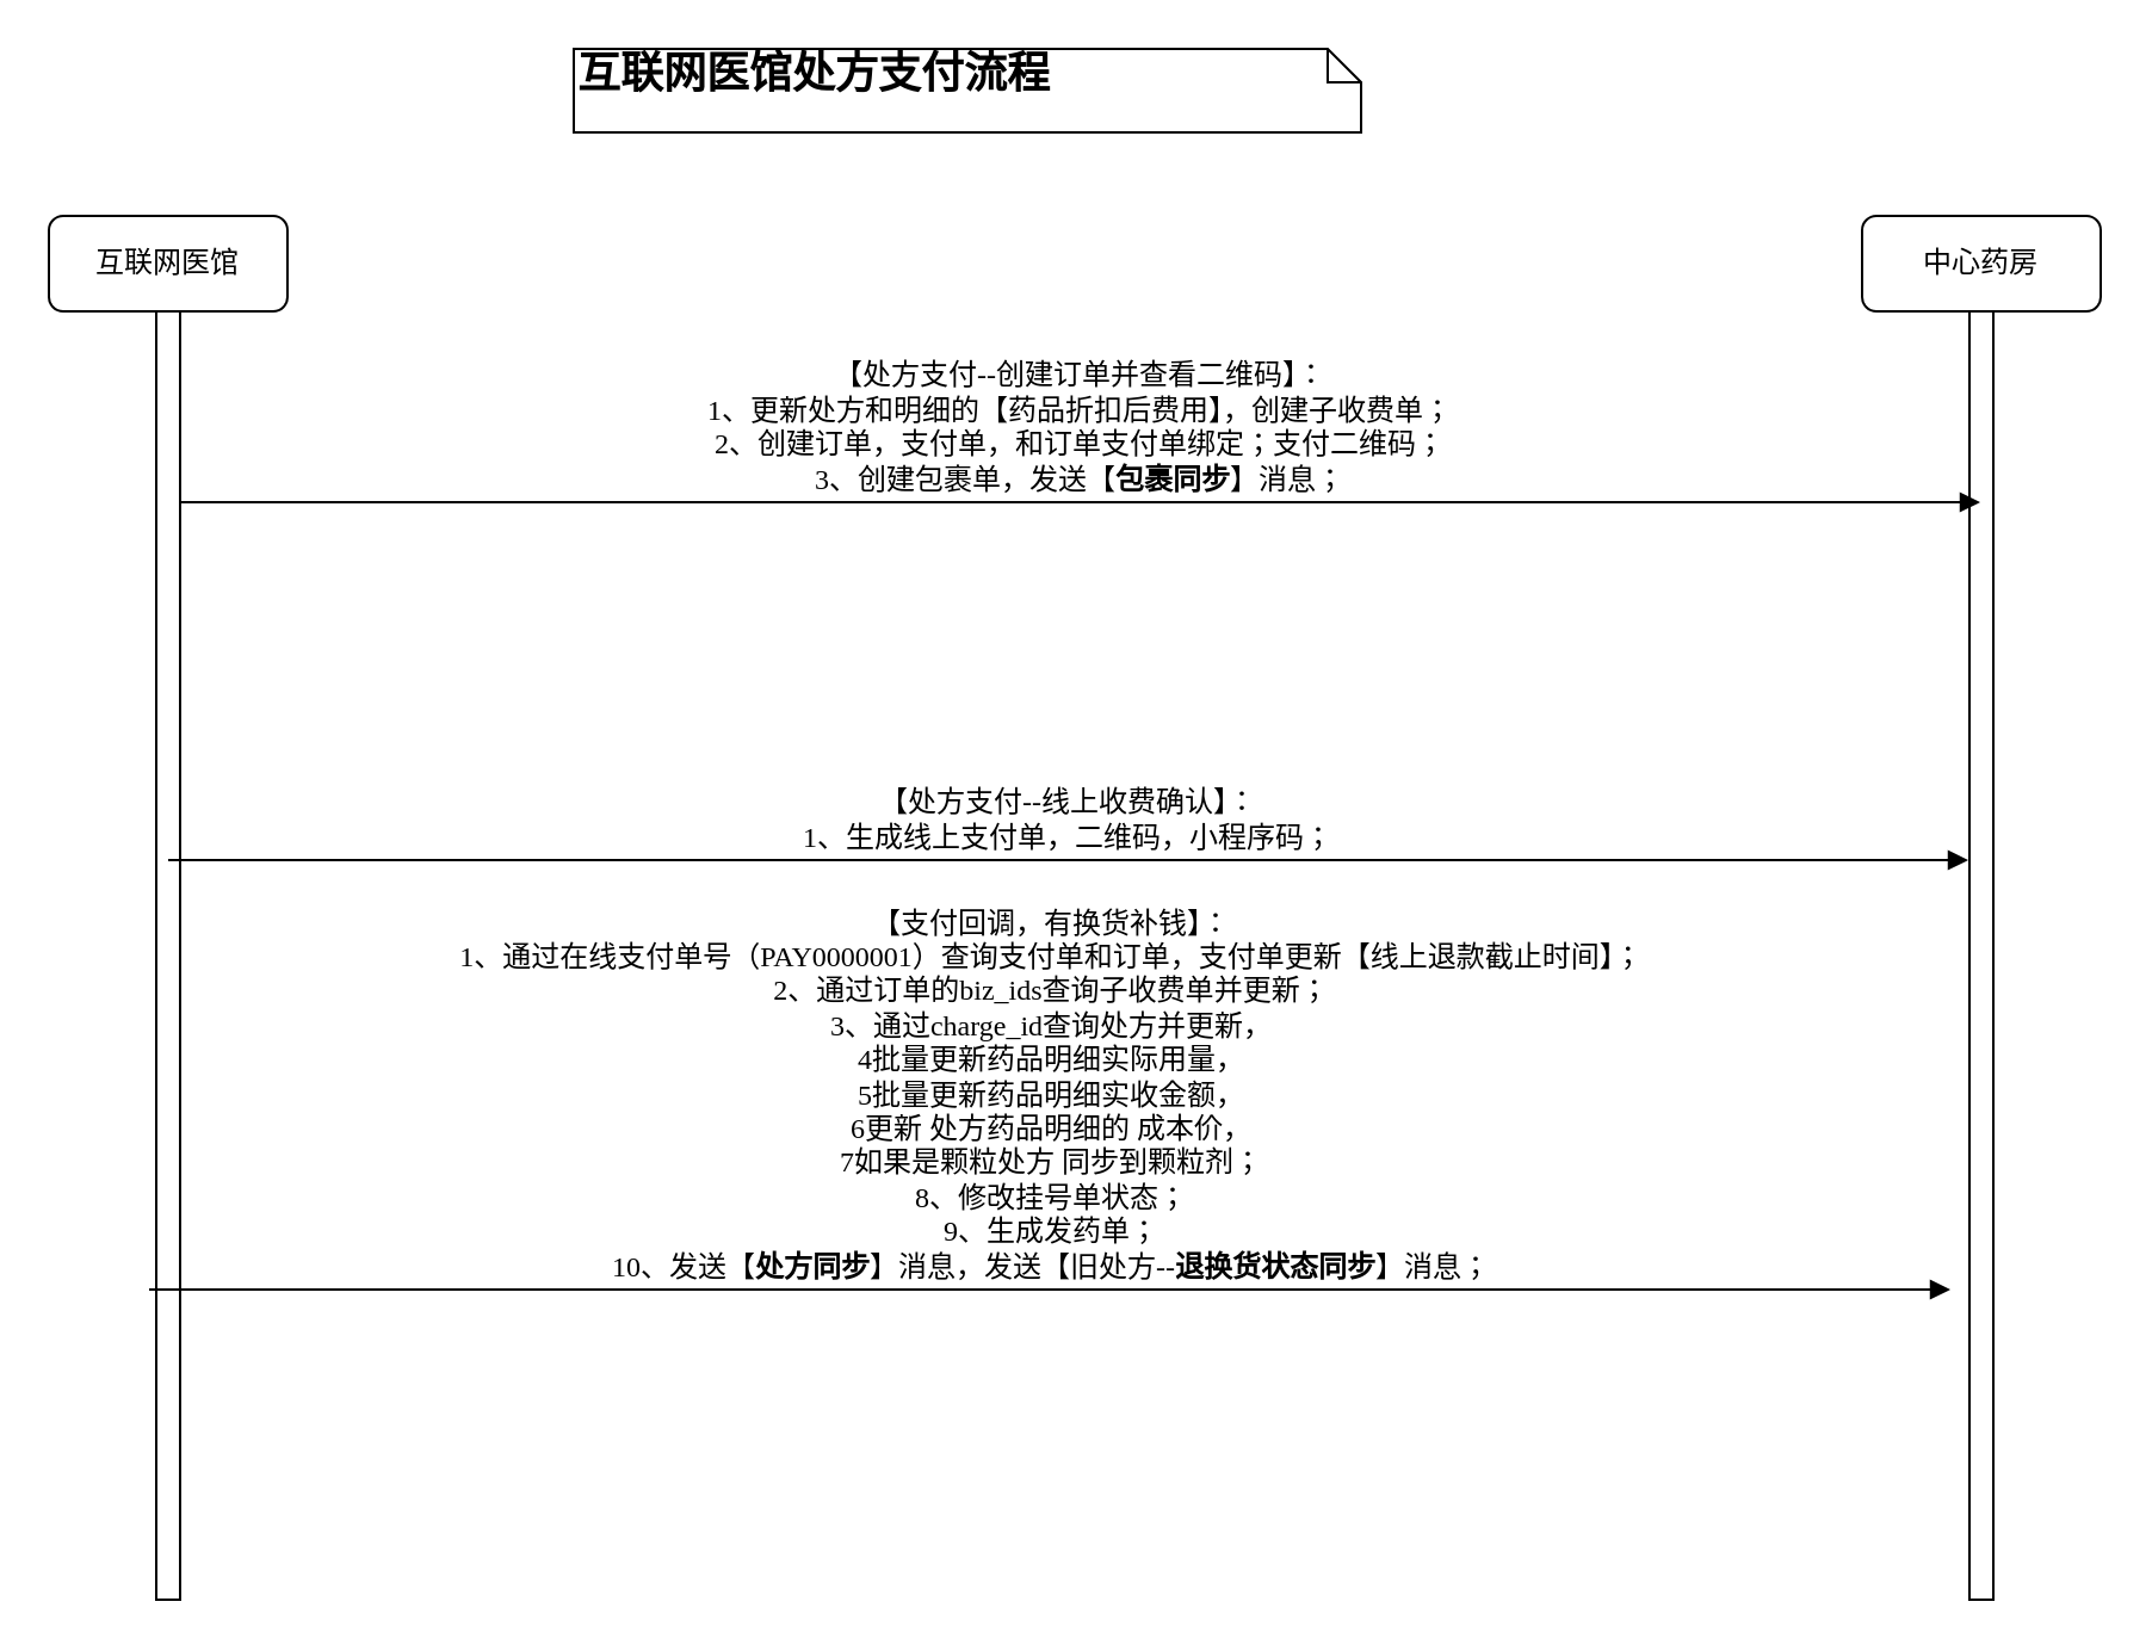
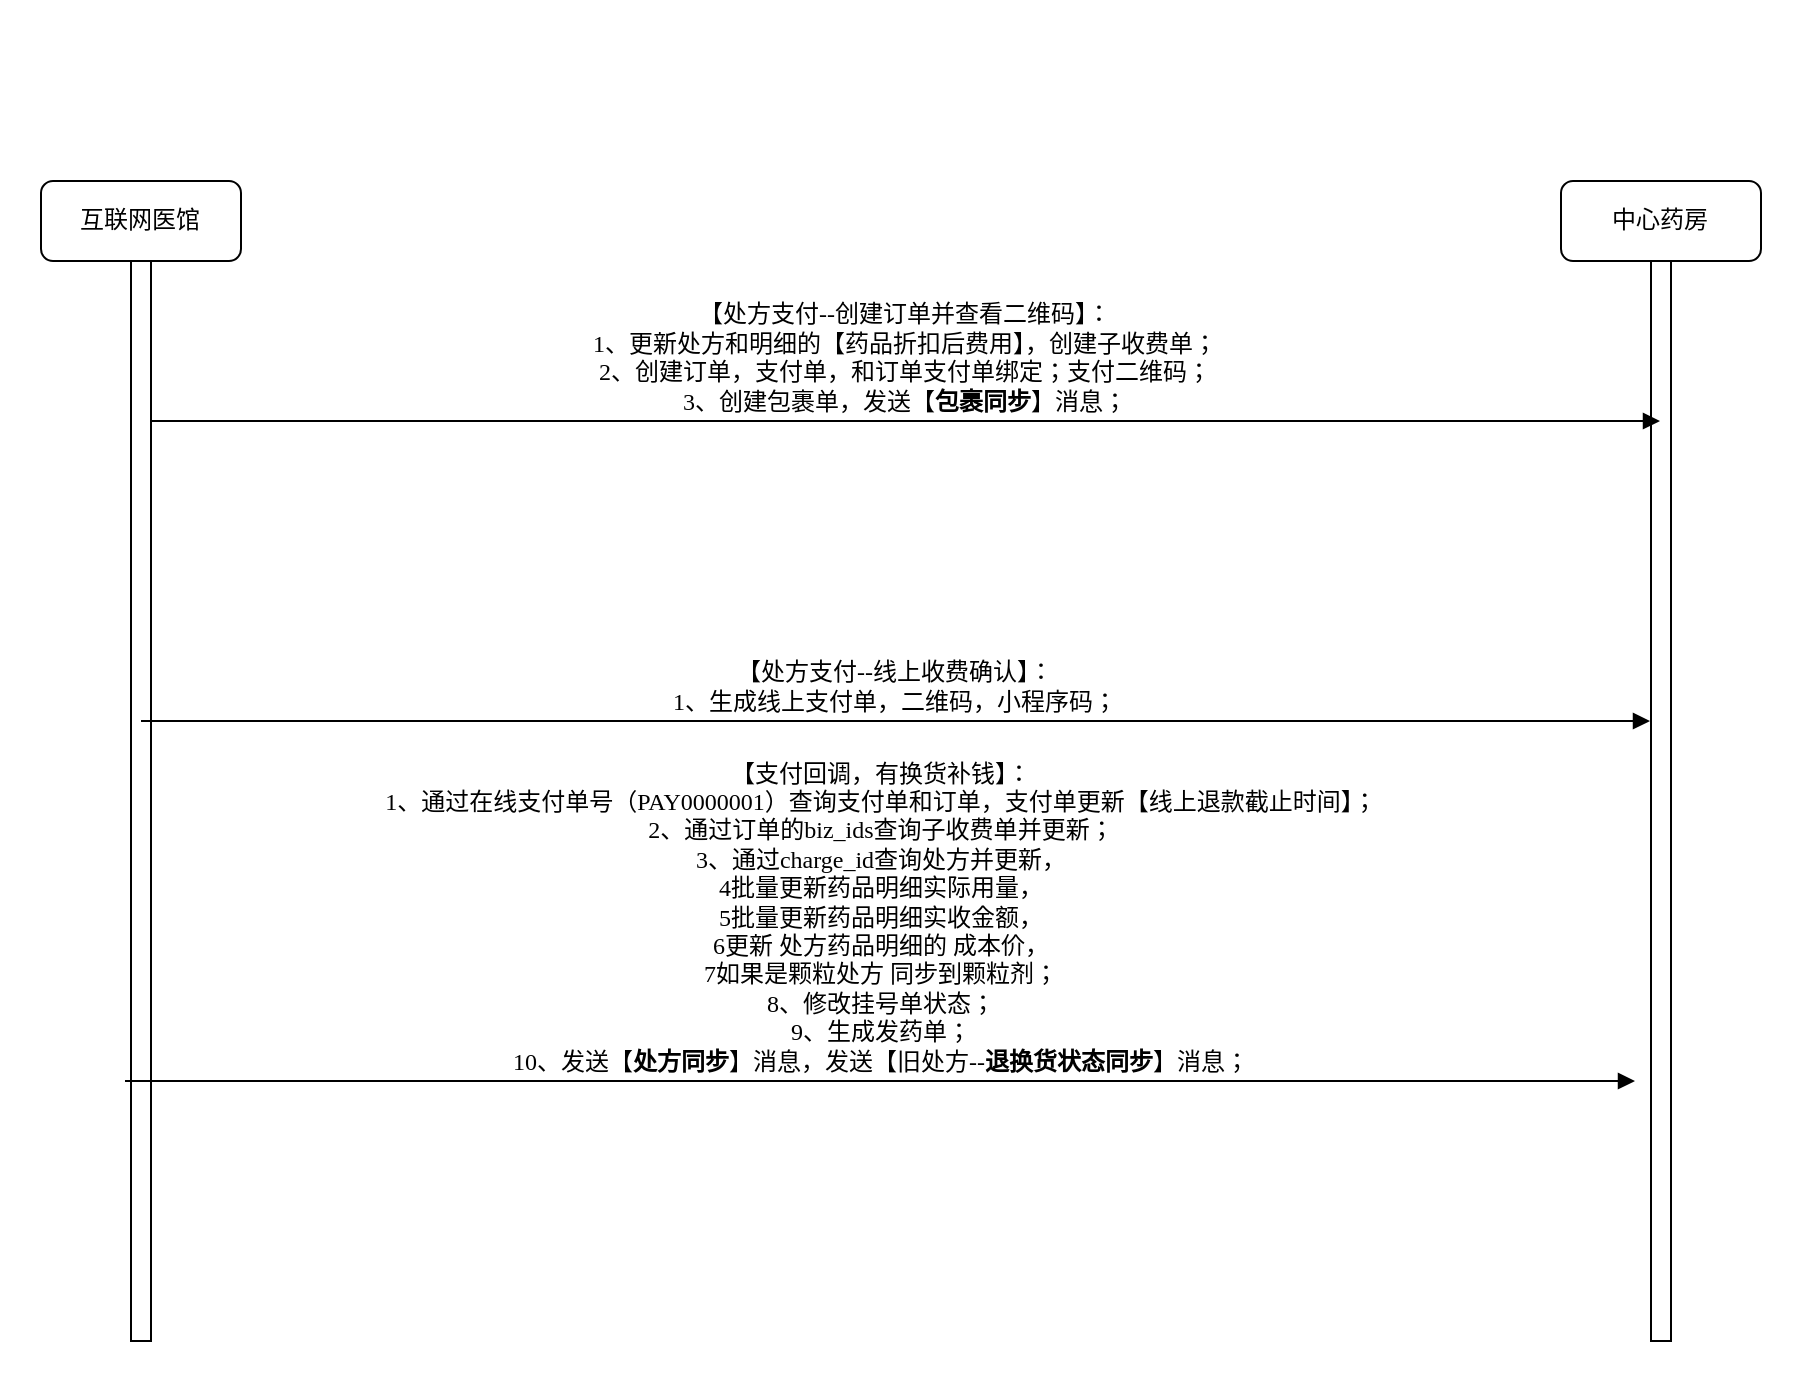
  <mxCell id="0" />
  <mxCell id="1" parent="0" />
  <mxCell id="2" value="中心药房" style="shape=umlLifeline;perimeter=lifelinePerimeter;whiteSpace=wrap;html=1;container=1;collapsible=0;recursiveResize=0;outlineConnect=0;rounded=1;shadow=0;comic=0;labelBackgroundColor=none;strokeWidth=1;fontFamily=Verdana;fontSize=12;align=center;" vertex="1" parent="1"><mxGeometry x="780" y="90" width="100" height="580" as="geometry" /></mxCell>
  <mxCell id="3" value="" style="html=1;points=[];perimeter=orthogonalPerimeter;rounded=0;shadow=0;comic=0;labelBackgroundColor=none;strokeWidth=1;fontFamily=Verdana;fontSize=12;align=center;" vertex="1" parent="2"><mxGeometry x="45" y="40" width="10" height="540" as="geometry" /></mxCell>
  <mxCell id="4" value="互联网医馆" style="shape=umlLifeline;perimeter=lifelinePerimeter;whiteSpace=wrap;html=1;container=1;collapsible=0;recursiveResize=0;outlineConnect=0;rounded=1;shadow=0;comic=0;labelBackgroundColor=none;strokeWidth=1;fontFamily=Verdana;fontSize=12;align=center;" vertex="1" parent="1"><mxGeometry x="20" y="90" width="100" height="580" as="geometry" /></mxCell>
  <mxCell id="5" value="" style="html=1;points=[];perimeter=orthogonalPerimeter;rounded=0;shadow=0;comic=0;labelBackgroundColor=none;strokeWidth=1;fontFamily=Verdana;fontSize=12;align=center;" vertex="1" parent="4"><mxGeometry x="45" y="40" width="10" height="540" as="geometry" /></mxCell>
  <mxCell id="6" value="【处方支付--创建订单并查看二维码】：&lt;div&gt;1、更新处方和明细的【药品折扣后费用】，创建子收费单；&lt;/div&gt;&lt;div&gt;2、创建订单，&lt;span style=&quot;background-color: transparent; color: light-dark(rgb(0, 0, 0), rgb(255, 255, 255));&quot;&gt;支付单，和订单支付单绑定；&lt;/span&gt;&lt;span style=&quot;background-color: transparent; color: light-dark(rgb(0, 0, 0), rgb(255, 255, 255));&quot;&gt;支付二维码；&lt;/span&gt;&lt;/div&gt;&lt;div&gt;3、创建包裹单，发送【&lt;b&gt;包裹同步&lt;/b&gt;】消息&lt;span style=&quot;background-color: transparent; color: light-dark(rgb(0, 0, 0), rgb(255, 255, 255));&quot;&gt;；&lt;/span&gt;&lt;/div&gt;" style="html=1;verticalAlign=bottom;endArrow=block;labelBackgroundColor=none;fontFamily=Verdana;fontSize=12;edgeStyle=elbowEdgeStyle;elbow=vertical;" edge="1" parent="1"><mxGeometry x="-0.001" relative="1" as="geometry"><mxPoint x="75" y="210" as="sourcePoint" /><mxPoint x="829.5" y="210" as="targetPoint" /><Array as="points"><mxPoint x="470" y="210" /></Array><mxPoint as="offset" /></mxGeometry></mxCell>
- <mxCell id="7" value="&lt;span style=&quot;font-size: 18px;&quot;&gt;&lt;b&gt;互联网医馆处方支付流程&lt;/b&gt;&lt;/span&gt;" style="shape=note;whiteSpace=wrap;html=1;size=14;verticalAlign=top;align=left;spacingTop=-6;rounded=0;shadow=0;comic=0;labelBackgroundColor=none;strokeWidth=1;fontFamily=Verdana;fontSize=12" vertex="1" parent="1"><mxGeometry x="240" y="20" width="330" height="35" as="geometry" /></mxCell>
  <mxCell id="8" value="【支付回调，有换货补钱】：&lt;div&gt;1、通过在线支付单号（PAY0000001）查询支付单和订单，支付单更新【&lt;span style=&quot;background-color: transparent; color: light-dark(rgb(0, 0, 0), rgb(255, 255, 255));&quot;&gt;线上退款截止时间&lt;/span&gt;&lt;span style=&quot;background-color: transparent; color: light-dark(rgb(0, 0, 0), rgb(255, 255, 255));&quot;&gt;】；&lt;/span&gt;&lt;/div&gt;&lt;div&gt;&lt;div&gt;2、通过订单的biz_ids查询子收费单&lt;span style=&quot;background-color: transparent; color: light-dark(rgb(0, 0, 0), rgb(255, 255, 255));&quot;&gt;并更新&lt;/span&gt;&lt;span style=&quot;background-color: transparent; color: light-dark(rgb(0, 0, 0), rgb(255, 255, 255));&quot;&gt;；&lt;/span&gt;&lt;/div&gt;&lt;div&gt;3、通过charge_id查询处方并更新，&lt;/div&gt;&lt;div&gt;4批量更新药品明细实际用量，&lt;/div&gt;&lt;div&gt;5批量更新药品明细实收金额，&lt;/div&gt;&lt;div&gt;6&lt;span style=&quot;background-color: transparent; color: light-dark(rgb(0, 0, 0), rgb(255, 255, 255));&quot;&gt;更新 处方药品明细的 成本价，&lt;/span&gt;&lt;/div&gt;&lt;div&gt;7如果是颗粒处方 同步到颗粒剂；&lt;div&gt;8、修改挂号单状态；&lt;/div&gt;&lt;/div&gt;&lt;/div&gt;&lt;div&gt;9、生成发药单；&lt;/div&gt;&lt;div&gt;10、发送【&lt;b&gt;处方同步&lt;/b&gt;】消息，发送【旧处方--&lt;b&gt;退换货状态同步&lt;/b&gt;】消息；&lt;/div&gt;" style="html=1;verticalAlign=bottom;endArrow=block;labelBackgroundColor=none;fontFamily=Verdana;fontSize=12;edgeStyle=elbowEdgeStyle;elbow=vertical;" edge="1" parent="1"><mxGeometry x="0.001" relative="1" as="geometry"><mxPoint x="62" y="540" as="sourcePoint" /><mxPoint x="817" y="540" as="targetPoint" /><Array as="points"><mxPoint x="457" y="540" /></Array><mxPoint as="offset" /></mxGeometry></mxCell>
  <mxCell id="9" value="【处方支付--线上收费确认】：&lt;div&gt;1、生成线上支付单，二维码，小程序码&lt;span style=&quot;background-color: transparent; color: light-dark(rgb(0, 0, 0), rgb(255, 255, 255));&quot;&gt;；&lt;/span&gt;&lt;/div&gt;" style="html=1;verticalAlign=bottom;endArrow=block;labelBackgroundColor=none;fontFamily=Verdana;fontSize=12;edgeStyle=elbowEdgeStyle;elbow=vertical;" edge="1" parent="1"><mxGeometry x="-0.001" relative="1" as="geometry"><mxPoint x="70" y="360" as="sourcePoint" /><mxPoint x="824.5" y="360" as="targetPoint" /><Array as="points"><mxPoint x="465" y="360" /></Array><mxPoint as="offset" /></mxGeometry></mxCell>
